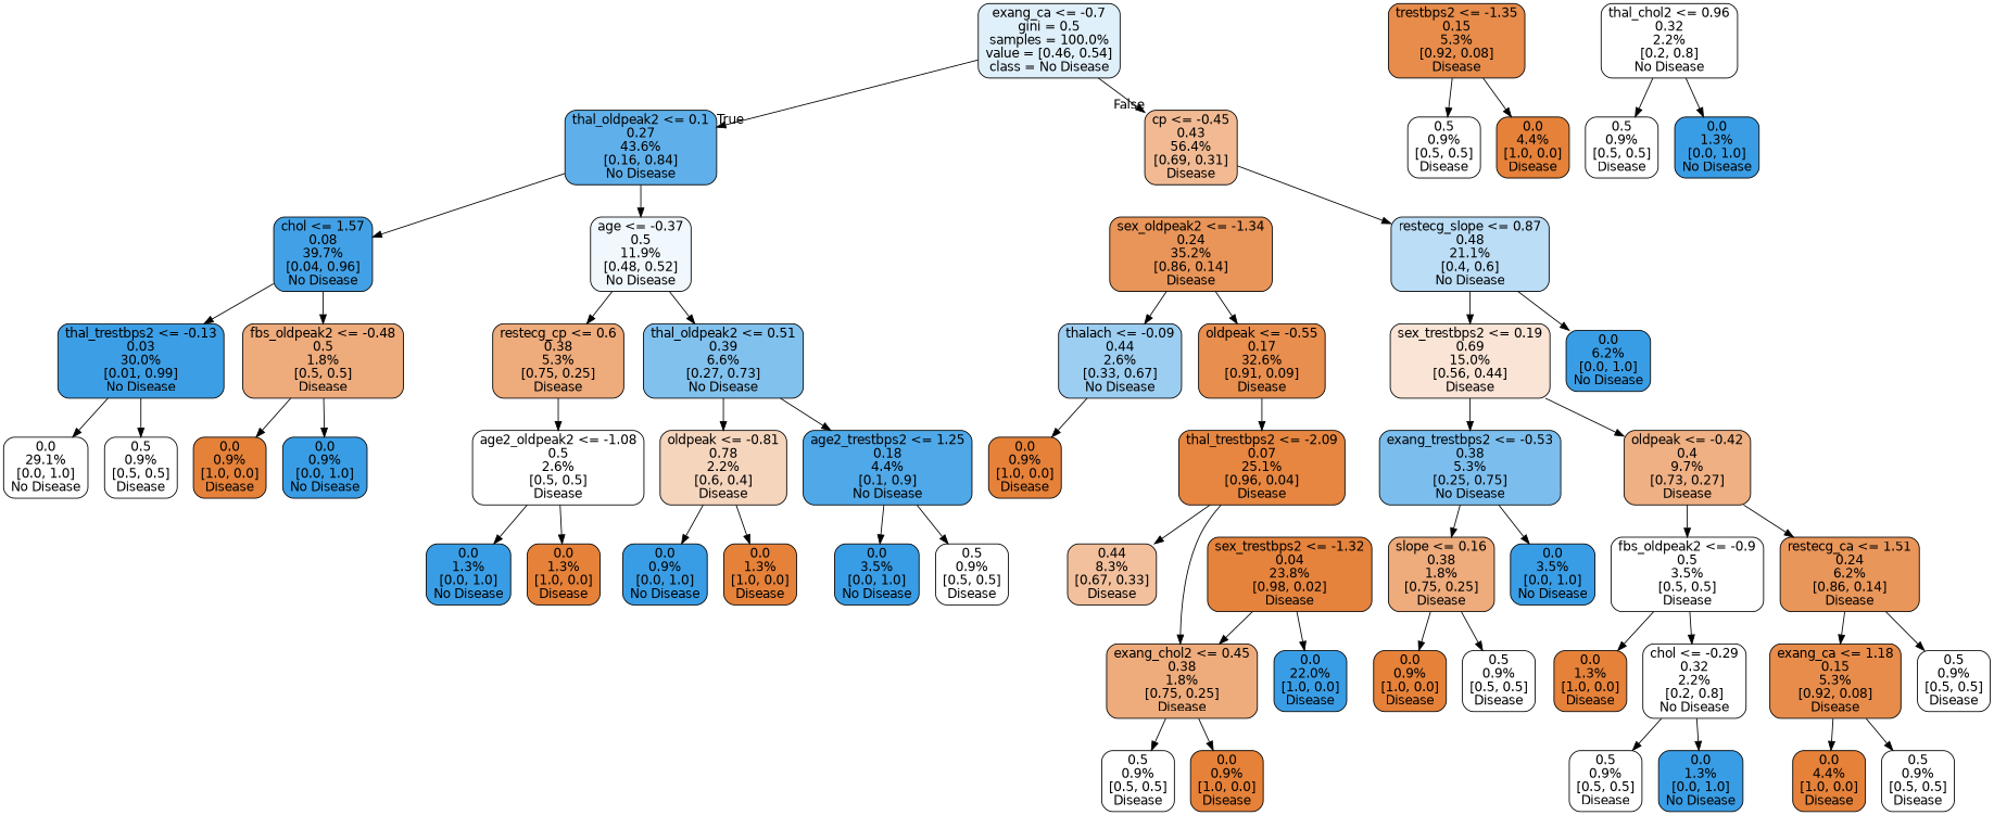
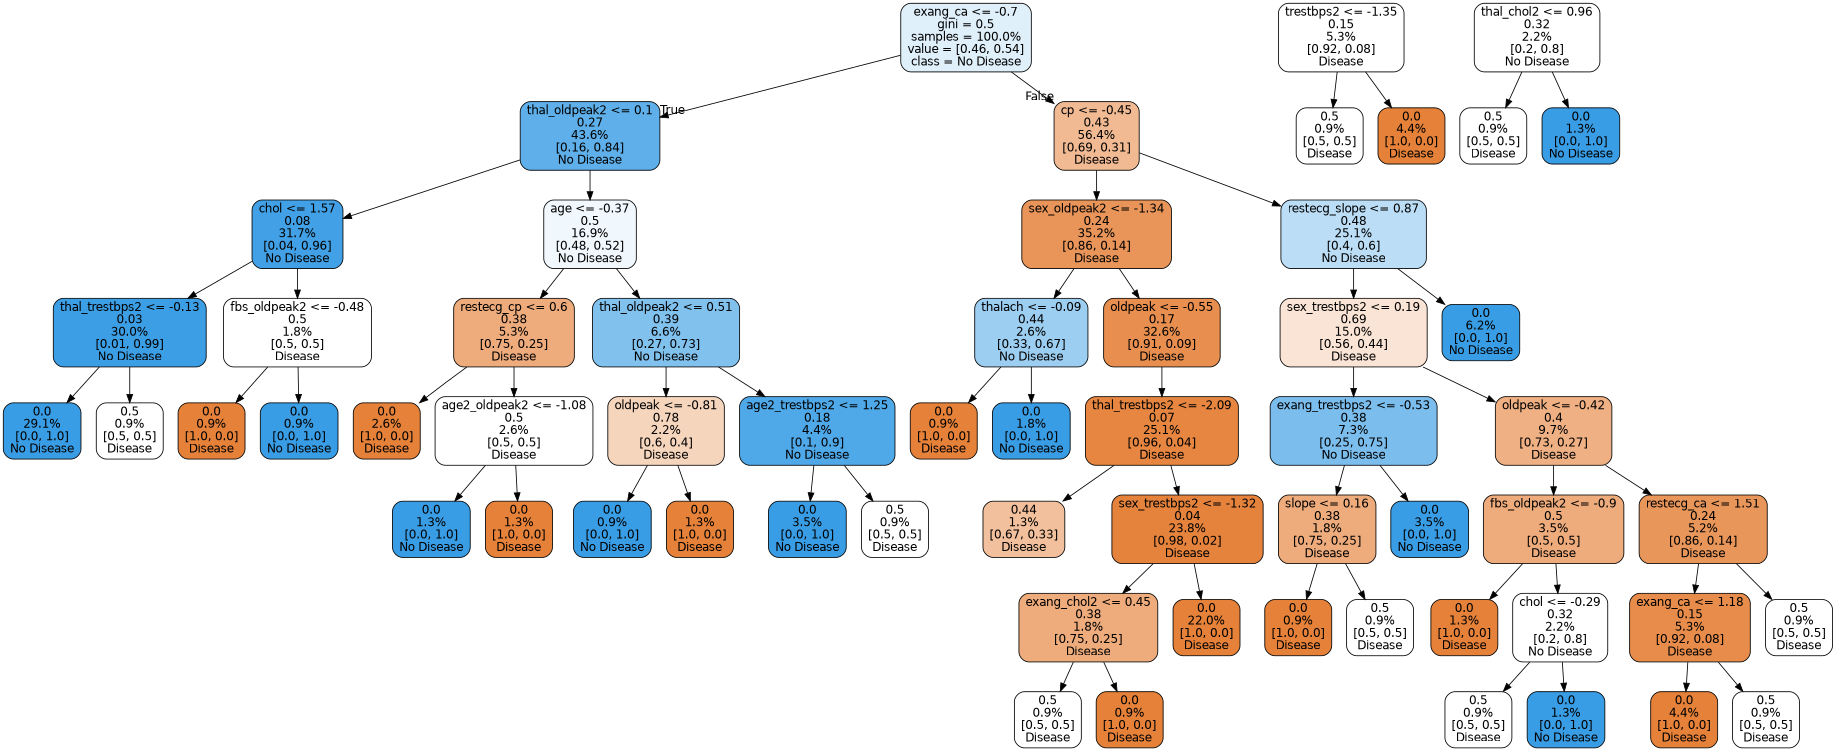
  digraph {
    node [color=black fillcolor="#ffffff" fontname=helvetica shape=box style="filled, rounded"]
    edge [fontname=helvetica]
    n1 [fillcolor="#e0f0fb" label="exang_ca <= -0.7\ngini = 0.5\nsamples = 100.0%\nvalue = [0.46, 0.54]\nclass = No Disease"]
    n2 [fillcolor="#5fb0ea" label="thal_oldpeak2 <= 0.1\n0.27\n43.6%\n[0.16, 0.84]\nNo Disease"]
    n3 [fillcolor="#f1ba93" label="cp <= -0.45\n0.43\n56.4%\n[0.69, 0.31]\nDisease"]
-   n4 [fillcolor="#42a1e6" label="chol <= 1.57\n0.08\n39.7%\n[0.04, 0.96]\nNo Disease"]
-   n5 [fillcolor="#f1f8fd" label="age <= -0.37\n0.5\n11.9%\n[0.48, 0.52]\nNo Disease"]
+   n4 [fillcolor="#42a1e6" label="chol <= 1.57\n0.08\n31.7%\n[0.04, 0.96]\nNo Disease"]
+   n5 [fillcolor="#f1f8fd" label="age <= -0.37\n0.5\n16.9%\n[0.48, 0.52]\nNo Disease"]
    n6 [fillcolor="#e99559" label="sex_oldpeak2 <= -1.34\n0.24\n35.2%\n[0.86, 0.14]\nDisease"]
-   n7 [fillcolor="#bbddf6" label="restecg_slope <= 0.87\n0.48\n21.1%\n[0.4, 0.6]\nNo Disease"]
+   n7 [fillcolor="#bbddf6" label="restecg_slope <= 0.87\n0.48\n25.1%\n[0.4, 0.6]\nNo Disease"]
    n8 [fillcolor="#3c9ee5" label="thal_trestbps2 <= -0.13\n0.03\n30.0%\n[0.01, 0.99]\nNo Disease"]
-   n9 [fillcolor="#eeab7b" label="fbs_oldpeak2 <= -0.48\n0.5\n1.8%\n[0.5, 0.5]\nDisease"]
+   n9 [label="fbs_oldpeak2 <= -0.48\n0.5\n1.8%\n[0.5, 0.5]\nDisease"]
    n10 [fillcolor="#eeab7b" label="restecg_cp <= 0.6\n0.38\n5.3%\n[0.75, 0.25]\nDisease"]
    n11 [fillcolor="#81c1ee" label="thal_oldpeak2 <= 0.51\n0.39\n6.6%\n[0.27, 0.73]\nNo Disease"]
-   n12 [label="0.0\n29.1%\n[0.0, 1.0]\nNo Disease"]
+   n12 [fillcolor="#399de5" label="0.0\n29.1%\n[0.0, 1.0]\nNo Disease"]
    n13 [label="0.5\n0.9%\n[0.5, 0.5]\nDisease"]
    n14 [fillcolor="#e58139" label="0.0\n0.9%\n[1.0, 0.0]\nDisease"]
    n15 [fillcolor="#399de5" label="0.0\n0.9%\n[0.0, 1.0]\nNo Disease"]
+   n16 [fillcolor="#e58139" label="0.0\n2.6%\n[1.0, 0.0]\nDisease"]
    n17 [label="age2_oldpeak2 <= -1.08\n0.5\n2.6%\n[0.5, 0.5]\nDisease"]
    n18 [fillcolor="#f6d5bd" label="oldpeak <= -0.81\n0.78\n2.2%\n[0.6, 0.4]\nDisease"]
    n19 [fillcolor="#4fa8e8" label="age2_trestbps2 <= 1.25\n0.18\n4.4%\n[0.1, 0.9]\nNo Disease"]
    n20 [fillcolor="#399de5" label="0.0\n1.3%\n[0.0, 1.0]\nNo Disease"]
    n21 [fillcolor="#e58139" label="0.0\n1.3%\n[1.0, 0.0]\nDisease"]
    n22 [fillcolor="#399de5" label="0.0\n0.9%\n[0.0, 1.0]\nNo Disease"]
    n23 [fillcolor="#e58139" label="0.0\n1.3%\n[1.0, 0.0]\nDisease"]
    n24 [fillcolor="#399de5" label="0.0\n3.5%\n[0.0, 1.0]\nNo Disease"]
    n25 [label="0.5\n0.9%\n[0.5, 0.5]\nDisease"]
    n26 [fillcolor="#9ccef2" label="thalach <= -0.09\n0.44\n2.6%\n[0.33, 0.67]\nNo Disease"]
    n27 [fillcolor="#e88e4e" label="oldpeak <= -0.55\n0.17\n32.6%\n[0.91, 0.09]\nDisease"]
    n28 [fillcolor="#fae4d5" label="sex_trestbps2 <= 0.19\n0.69\n15.0%\n[0.56, 0.44]\nDisease"]
    n29 [fillcolor="#399de5" label="0.0\n6.2%\n[0.0, 1.0]\nNo Disease"]
    n30 [fillcolor="#e58139" label="0.0\n0.9%\n[1.0, 0.0]\nDisease"]
+   n31 [fillcolor="#399de5" label="0.0\n1.8%\n[0.0, 1.0]\nNo Disease"]
    n32 [fillcolor="#e68640" label="thal_trestbps2 <= -2.09\n0.07\n25.1%\n[0.96, 0.04]\nDisease"]
-   n33 [fillcolor="#f2c09c" label="0.44\n8.3%\n[0.67, 0.33]\nDisease"]
+   n33 [fillcolor="#f2c09c" label="0.44\n1.3%\n[0.67, 0.33]\nDisease"]
    n34 [fillcolor="#e5833d" label="sex_trestbps2 <= -1.32\n0.04\n23.8%\n[0.98, 0.02]\nDisease"]
-   n35 [fillcolor="#e78c4b" label="trestbps2 <= -1.35\n0.15\n5.3%\n[0.92, 0.08]\nDisease"]
+   n35 [label="trestbps2 <= -1.35\n0.15\n5.3%\n[0.92, 0.08]\nDisease"]
    n36 [label="0.5\n0.9%\n[0.5, 0.5]\nDisease"]
    n37 [fillcolor="#e58139" label="0.0\n4.4%\n[1.0, 0.0]\nDisease"]
    n38 [label="thal_chol2 <= 0.96\n0.32\n2.2%\n[0.2, 0.8]\nNo Disease"]
    n39 [label="0.5\n0.9%\n[0.5, 0.5]\nDisease"]
    n40 [fillcolor="#399de5" label="0.0\n1.3%\n[0.0, 1.0]\nNo Disease"]
    n41 [fillcolor="#eeab7b" label="exang_chol2 <= 0.45\n0.38\n1.8%\n[0.75, 0.25]\nDisease"]
-   n42 [fillcolor="#399de5" label="0.0\n22.0%\n[1.0, 0.0]\nDisease"]
+   n42 [fillcolor="#e58139" label="0.0\n22.0%\n[1.0, 0.0]\nDisease"]
    n43 [label="0.5\n0.9%\n[0.5, 0.5]\nDisease"]
    n44 [fillcolor="#e58139" label="0.0\n0.9%\n[1.0, 0.0]\nDisease"]
-   n45 [fillcolor="#7bbeee" label="exang_trestbps2 <= -0.53\n0.38\n5.3%\n[0.25, 0.75]\nNo Disease"]
+   n45 [fillcolor="#7bbeee" label="exang_trestbps2 <= -0.53\n0.38\n7.3%\n[0.25, 0.75]\nNo Disease"]
    n46 [fillcolor="#efb083" label="oldpeak <= -0.42\n0.4\n9.7%\n[0.73, 0.27]\nDisease"]
    n47 [fillcolor="#eeab7b" label="slope <= 0.16\n0.38\n1.8%\n[0.75, 0.25]\nDisease"]
    n48 [fillcolor="#399de5" label="0.0\n3.5%\n[0.0, 1.0]\nNo Disease"]
-   n49 [label="fbs_oldpeak2 <= -0.9\n0.5\n3.5%\n[0.5, 0.5]\nDisease"]
-   n50 [fillcolor="#e9965a" label="restecg_ca <= 1.51\n0.24\n6.2%\n[0.86, 0.14]\nDisease"]
+   n49 [fillcolor="#eeab7b" label="fbs_oldpeak2 <= -0.9\n0.5\n3.5%\n[0.5, 0.5]\nDisease"]
+   n50 [fillcolor="#e9965a" label="restecg_ca <= 1.51\n0.24\n5.2%\n[0.86, 0.14]\nDisease"]
    n51 [fillcolor="#e58139" label="0.0\n0.9%\n[1.0, 0.0]\nDisease"]
    n52 [label="0.5\n0.9%\n[0.5, 0.5]\nDisease"]
    n53 [fillcolor="#e58139" label="0.0\n1.3%\n[1.0, 0.0]\nDisease"]
    n54 [label="chol <= -0.29\n0.32\n2.2%\n[0.2, 0.8]\nNo Disease"]
    n55 [fillcolor="#e78c4b" label="exang_ca <= 1.18\n0.15\n5.3%\n[0.92, 0.08]\nDisease"]
    n56 [label="0.5\n0.9%\n[0.5, 0.5]\nDisease"]
    n57 [label="0.5\n0.9%\n[0.5, 0.5]\nDisease"]
    n58 [fillcolor="#399de5" label="0.0\n1.3%\n[0.0, 1.0]\nNo Disease"]
    n59 [fillcolor="#e58139" label="0.0\n4.4%\n[1.0, 0.0]\nDisease"]
    n60 [label="0.5\n0.9%\n[0.5, 0.5]\nDisease"]
    n1 -> n2 [headlabel=True labelangle=45 labeldistance=2.5]
    n1 -> n3 [headlabel=False labelangle=-45 labeldistance=2.5]
    n2 -> n4
    n2 -> n5
+   n3 -> n6
    n3 -> n7
    n4 -> n8
    n4 -> n9
    n5 -> n10
    n5 -> n11
    n6 -> n26
    n6 -> n27
    n7 -> n28
    n7 -> n29
    n8 -> n12
    n8 -> n13
    n9 -> n14
    n9 -> n15
+   n10 -> n16
    n10 -> n17
    n11 -> n18
    n11 -> n19
    n17 -> n20
    n17 -> n21
    n18 -> n22
    n18 -> n23
    n19 -> n24
    n19 -> n25
    n26 -> n30
+   n26 -> n31
    n27 -> n32
    n28 -> n45
    n28 -> n46
    n32 -> n33
-   n32 -> n41
+   n32 -> n34
    n34 -> n41
    n34 -> n42
    n35 -> n36
    n35 -> n37
    n38 -> n39
    n38 -> n40
    n41 -> n43
    n41 -> n44
    n45 -> n47
    n45 -> n48
    n46 -> n49
    n46 -> n50
    n47 -> n51
    n47 -> n52
    n49 -> n53
    n49 -> n54
    n50 -> n55
    n50 -> n56
    n54 -> n57
    n54 -> n58
    n55 -> n59
    n55 -> n60
  }
